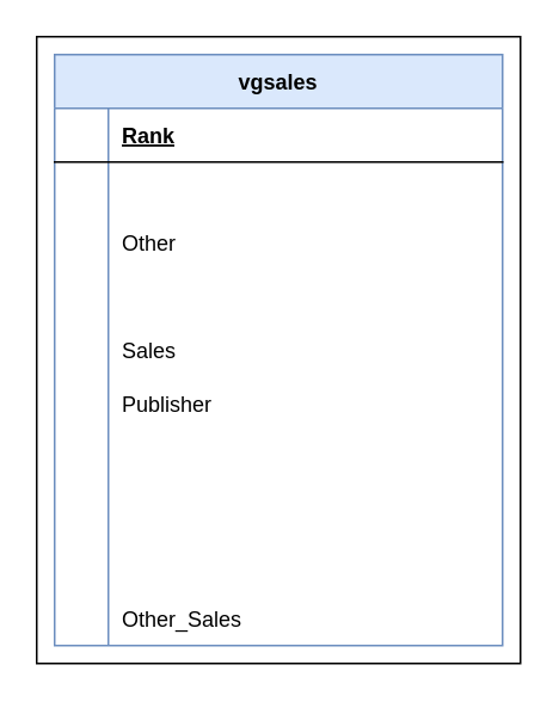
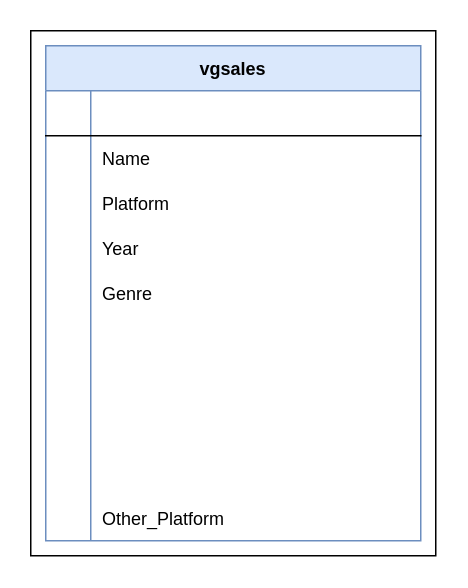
  <mxCell id="0" />
  <mxCell id="1" parent="0" />
  <mxCell id="2" value="vgsales" style="shape=table;startSize=30;container=1;collapsible=1;childLayout=tableLayout;fixedRows=1;rowLines=0;fontStyle=1;align=center;resizeLast=1;fillColor=#dae8fc;strokeColor=#6c8ebf;" parent="1" vertex="1"><mxGeometry x="30" y="30" width="250" height="330" as="geometry" /></mxCell>
  <mxCell id="3" value="" style="shape=partialRectangle;collapsible=0;dropTarget=0;pointerEvents=0;fillColor=none;points=[[0,0.5],[1,0.5]];portConstraint=eastwest;top=0;left=0;right=0;bottom=1;" parent="2" vertex="1"><mxGeometry y="30" width="250" height="30" as="geometry" /></mxCell>
  <mxCell id="4" value="" style="shape=partialRectangle;overflow=hidden;connectable=0;fillColor=none;top=0;left=0;bottom=0;right=0;fontStyle=1;" parent="3" vertex="1"><mxGeometry width="30" height="30" as="geometry" /></mxCell>
- <mxCell id="5" value="Rank" style="shape=partialRectangle;overflow=hidden;connectable=0;fillColor=none;top=0;left=0;bottom=0;right=0;align=left;spacingLeft=6;fontStyle=5;" parent="3" vertex="1"><mxGeometry x="30" width="220" height="30" as="geometry" /></mxCell>
  <mxCell id="6" value="" style="shape=partialRectangle;collapsible=0;dropTarget=0;pointerEvents=0;fillColor=none;points=[[0,0.5],[1,0.5]];portConstraint=eastwest;top=0;left=0;right=0;bottom=0;" parent="2" vertex="1"><mxGeometry y="60" width="250" height="30" as="geometry" /></mxCell>
  <mxCell id="7" value="" style="shape=partialRectangle;overflow=hidden;connectable=0;fillColor=none;top=0;left=0;bottom=0;right=0;" parent="6" vertex="1"><mxGeometry width="30" height="30" as="geometry" /></mxCell>
+ <mxCell id="8" value="Name" style="shape=partialRectangle;overflow=hidden;connectable=0;fillColor=none;top=0;left=0;bottom=0;right=0;align=left;spacingLeft=6;" parent="6" vertex="1"><mxGeometry x="30" width="220" height="30" as="geometry" /></mxCell>
  <mxCell id="9" value="" style="shape=partialRectangle;collapsible=0;dropTarget=0;pointerEvents=0;fillColor=none;top=0;left=0;bottom=0;right=0;points=[[0,0.5],[1,0.5]];portConstraint=eastwest;" vertex="1" parent="2"><mxGeometry y="90" width="250" height="30" as="geometry" /></mxCell>
  <mxCell id="10" value="" style="shape=partialRectangle;connectable=0;fillColor=none;top=0;left=0;bottom=0;right=0;editable=1;overflow=hidden;" vertex="1" parent="9"><mxGeometry width="30" height="30" as="geometry" /></mxCell>
- <mxCell id="11" value="Other" style="shape=partialRectangle;connectable=0;fillColor=none;top=0;left=0;bottom=0;right=0;align=left;spacingLeft=6;overflow=hidden;" vertex="1" parent="9"><mxGeometry x="30" width="220" height="30" as="geometry" /></mxCell>
+ <mxCell id="11" value="Platform" style="shape=partialRectangle;connectable=0;fillColor=none;top=0;left=0;bottom=0;right=0;align=left;spacingLeft=6;overflow=hidden;" vertex="1" parent="9"><mxGeometry x="30" width="220" height="30" as="geometry" /></mxCell>
  <mxCell id="12" value="" style="shape=partialRectangle;collapsible=0;dropTarget=0;pointerEvents=0;fillColor=none;top=0;left=0;bottom=0;right=0;points=[[0,0.5],[1,0.5]];portConstraint=eastwest;" vertex="1" parent="2"><mxGeometry y="120" width="250" height="30" as="geometry" /></mxCell>
  <mxCell id="13" value="" style="shape=partialRectangle;connectable=0;fillColor=none;top=0;left=0;bottom=0;right=0;editable=1;overflow=hidden;" vertex="1" parent="12"><mxGeometry width="30" height="30" as="geometry" /></mxCell>
+ <mxCell id="14" value="Year" style="shape=partialRectangle;connectable=0;fillColor=none;top=0;left=0;bottom=0;right=0;align=left;spacingLeft=6;overflow=hidden;" vertex="1" parent="12"><mxGeometry x="30" width="220" height="30" as="geometry" /></mxCell>
  <mxCell id="15" value="" style="shape=partialRectangle;collapsible=0;dropTarget=0;pointerEvents=0;fillColor=none;top=0;left=0;bottom=0;right=0;points=[[0,0.5],[1,0.5]];portConstraint=eastwest;" vertex="1" parent="2"><mxGeometry y="150" width="250" height="30" as="geometry" /></mxCell>
  <mxCell id="16" value="" style="shape=partialRectangle;connectable=0;fillColor=none;top=0;left=0;bottom=0;right=0;editable=1;overflow=hidden;" vertex="1" parent="15"><mxGeometry width="30" height="30" as="geometry" /></mxCell>
- <mxCell id="17" value="Sales" style="shape=partialRectangle;connectable=0;fillColor=none;top=0;left=0;bottom=0;right=0;align=left;spacingLeft=6;overflow=hidden;" vertex="1" parent="15"><mxGeometry x="30" width="220" height="30" as="geometry" /></mxCell>
+ <mxCell id="17" value="Genre" style="shape=partialRectangle;connectable=0;fillColor=none;top=0;left=0;bottom=0;right=0;align=left;spacingLeft=6;overflow=hidden;" vertex="1" parent="15"><mxGeometry x="30" width="220" height="30" as="geometry" /></mxCell>
  <mxCell id="18" value="" style="shape=partialRectangle;collapsible=0;dropTarget=0;pointerEvents=0;fillColor=none;top=0;left=0;bottom=0;right=0;points=[[0,0.5],[1,0.5]];portConstraint=eastwest;" vertex="1" parent="2"><mxGeometry y="180" width="250" height="30" as="geometry" /></mxCell>
  <mxCell id="19" value="" style="shape=partialRectangle;connectable=0;fillColor=none;top=0;left=0;bottom=0;right=0;editable=1;overflow=hidden;" vertex="1" parent="18"><mxGeometry width="30" height="30" as="geometry" /></mxCell>
- <mxCell id="20" value="Publisher" style="shape=partialRectangle;connectable=0;fillColor=none;top=0;left=0;bottom=0;right=0;align=left;spacingLeft=6;overflow=hidden;" vertex="1" parent="18"><mxGeometry x="30" width="220" height="30" as="geometry" /></mxCell>
  <mxCell id="21" value="" style="shape=partialRectangle;collapsible=0;dropTarget=0;pointerEvents=0;fillColor=none;top=0;left=0;bottom=0;right=0;points=[[0,0.5],[1,0.5]];portConstraint=eastwest;" vertex="1" parent="2"><mxGeometry y="210" width="250" height="30" as="geometry" /></mxCell>
  <mxCell id="22" value="" style="shape=partialRectangle;connectable=0;fillColor=none;top=0;left=0;bottom=0;right=0;editable=1;overflow=hidden;" vertex="1" parent="21"><mxGeometry width="30" height="30" as="geometry" /></mxCell>
  <mxCell id="23" value="" style="shape=partialRectangle;collapsible=0;dropTarget=0;pointerEvents=0;fillColor=none;top=0;left=0;bottom=0;right=0;points=[[0,0.5],[1,0.5]];portConstraint=eastwest;" vertex="1" parent="2"><mxGeometry y="240" width="250" height="30" as="geometry" /></mxCell>
  <mxCell id="24" value="" style="shape=partialRectangle;connectable=0;fillColor=none;top=0;left=0;bottom=0;right=0;editable=1;overflow=hidden;" vertex="1" parent="23"><mxGeometry width="30" height="30" as="geometry" /></mxCell>
  <mxCell id="25" value="" style="shape=partialRectangle;collapsible=0;dropTarget=0;pointerEvents=0;fillColor=none;top=0;left=0;bottom=0;right=0;points=[[0,0.5],[1,0.5]];portConstraint=eastwest;" vertex="1" parent="2"><mxGeometry y="270" width="250" height="30" as="geometry" /></mxCell>
  <mxCell id="26" value="" style="shape=partialRectangle;connectable=0;fillColor=none;top=0;left=0;bottom=0;right=0;editable=1;overflow=hidden;" vertex="1" parent="25"><mxGeometry width="30" height="30" as="geometry" /></mxCell>
  <mxCell id="27" value="" style="shape=partialRectangle;collapsible=0;dropTarget=0;pointerEvents=0;fillColor=none;top=0;left=0;bottom=0;right=0;points=[[0,0.5],[1,0.5]];portConstraint=eastwest;" vertex="1" parent="2"><mxGeometry y="300" width="250" height="30" as="geometry" /></mxCell>
  <mxCell id="28" value="" style="shape=partialRectangle;connectable=0;fillColor=none;top=0;left=0;bottom=0;right=0;editable=1;overflow=hidden;" vertex="1" parent="27"><mxGeometry width="30" height="30" as="geometry" /></mxCell>
- <mxCell id="29" value="Other_Sales" style="shape=partialRectangle;connectable=0;fillColor=none;top=0;left=0;bottom=0;right=0;align=left;spacingLeft=6;overflow=hidden;" vertex="1" parent="27"><mxGeometry x="30" width="220" height="30" as="geometry" /></mxCell>
+ <mxCell id="29" value="Other_Platform" style="shape=partialRectangle;connectable=0;fillColor=none;top=0;left=0;bottom=0;right=0;align=left;spacingLeft=6;overflow=hidden;" vertex="1" parent="27"><mxGeometry x="30" width="220" height="30" as="geometry" /></mxCell>
  <mxCell id="30" value="" style="rounded=0;whiteSpace=wrap;html=1;fillColor=none;" vertex="1" parent="1"><mxGeometry x="20" y="20" width="270" height="350" as="geometry" /></mxCell>
